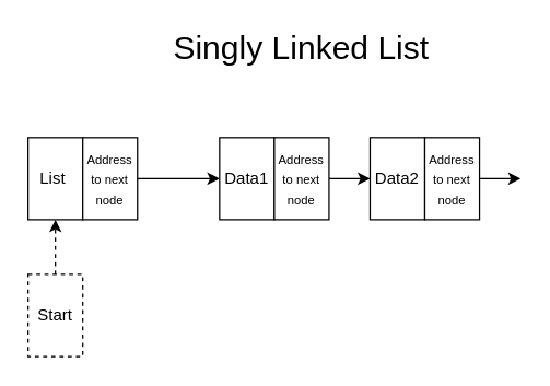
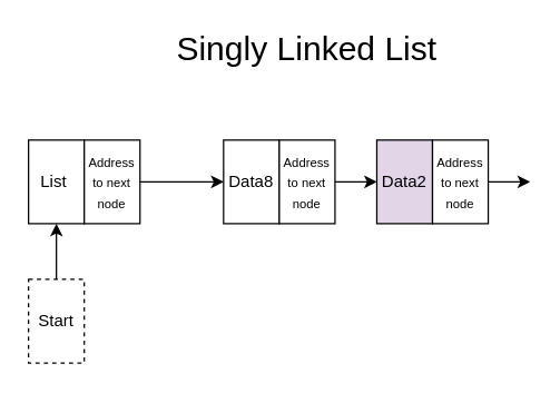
  <mxCell id="0" />
  <mxCell id="1" parent="0" />
  <mxCell id="2" value="List&amp;nbsp;" style="rounded=0;whiteSpace=wrap;html=1;" parent="1" vertex="1"><mxGeometry x="20" y="100" width="40" height="60" as="geometry" /></mxCell>
  <mxCell id="3" value="" style="edgeStyle=none;html=1;" parent="1" source="4" edge="1"><mxGeometry relative="1" as="geometry"><mxPoint x="160" y="130" as="targetPoint" /></mxGeometry></mxCell>
  <mxCell id="4" value="&lt;font style=&quot;font-size: 9px;&quot;&gt;Address to next node&lt;/font&gt;" style="rounded=0;whiteSpace=wrap;html=1;" parent="1" vertex="1"><mxGeometry x="60" y="100" width="40" height="60" as="geometry" /></mxCell>
- <mxCell id="5" value="Data1" style="rounded=0;whiteSpace=wrap;html=1;" parent="1" vertex="1"><mxGeometry x="160" y="100" width="40" height="60" as="geometry" /></mxCell>
+ <mxCell id="5" value="Data8" style="rounded=0;whiteSpace=wrap;html=1;" parent="1" vertex="1"><mxGeometry x="160" y="100" width="40" height="60" as="geometry" /></mxCell>
  <mxCell id="6" value="" style="edgeStyle=none;html=1;" parent="1" source="7" edge="1"><mxGeometry relative="1" as="geometry"><mxPoint x="270" y="130" as="targetPoint" /></mxGeometry></mxCell>
  <mxCell id="7" value="&lt;font style=&quot;font-size: 9px;&quot;&gt;Address&lt;br&gt;to next node&lt;br&gt;&lt;/font&gt;" style="rounded=0;whiteSpace=wrap;html=1;" parent="1" vertex="1"><mxGeometry x="200" y="100" width="40" height="60" as="geometry" /></mxCell>
  <mxCell id="8" value="" style="shape=singleArrow;whiteSpace=wrap;html=1;arrowWidth=0.4;arrowSize=0.4;rounded=0;" parent="1" vertex="1"><mxGeometry x="300" y="100" height="60" as="geometry" /></mxCell>
- <mxCell id="9" value="" style="edgeStyle=none;html=1;entryX=0.5;entryY=1;entryDx=0;entryDy=0;dashed=1;" parent="1" source="10" target="2" edge="1"><mxGeometry relative="1" as="geometry" /></mxCell>
+ <mxCell id="9" value="" style="edgeStyle=none;html=1;entryX=0.5;entryY=1;entryDx=0;entryDy=0;" parent="1" source="10" target="2" edge="1"><mxGeometry relative="1" as="geometry" /></mxCell>
  <mxCell id="10" value="Start" style="rounded=0;whiteSpace=wrap;html=1;dashed=1;" parent="1" vertex="1"><mxGeometry x="20" y="200" width="40" height="60" as="geometry" /></mxCell>
  <mxCell id="11" value="&lt;font style=&quot;font-size: 24px;&quot;&gt;Singly Linked List&lt;/font&gt;" style="text;strokeColor=none;align=center;fillColor=none;html=1;verticalAlign=middle;whiteSpace=wrap;rounded=0;" parent="1" vertex="1"><mxGeometry x="100" y="20" width="240" height="30" as="geometry" /></mxCell>
- <mxCell id="12" value="Data2" style="rounded=0;whiteSpace=wrap;html=1;" parent="1" vertex="1"><mxGeometry x="270" y="100" width="40" height="60" as="geometry" /></mxCell>
+ <mxCell id="12" value="Data2" style="rounded=0;whiteSpace=wrap;html=1;fillColor=#e1d5e7;" parent="1" vertex="1"><mxGeometry x="270" y="100" width="40" height="60" as="geometry" /></mxCell>
  <mxCell id="13" value="" style="edgeStyle=none;html=1;" parent="1" source="14" edge="1"><mxGeometry relative="1" as="geometry"><mxPoint x="380" y="130" as="targetPoint" /></mxGeometry></mxCell>
  <mxCell id="14" value="&lt;font style=&quot;font-size: 9px;&quot;&gt;Address to next node&lt;/font&gt;" style="rounded=0;whiteSpace=wrap;html=1;" parent="1" vertex="1"><mxGeometry x="310" y="100" width="40" height="60" as="geometry" /></mxCell>
